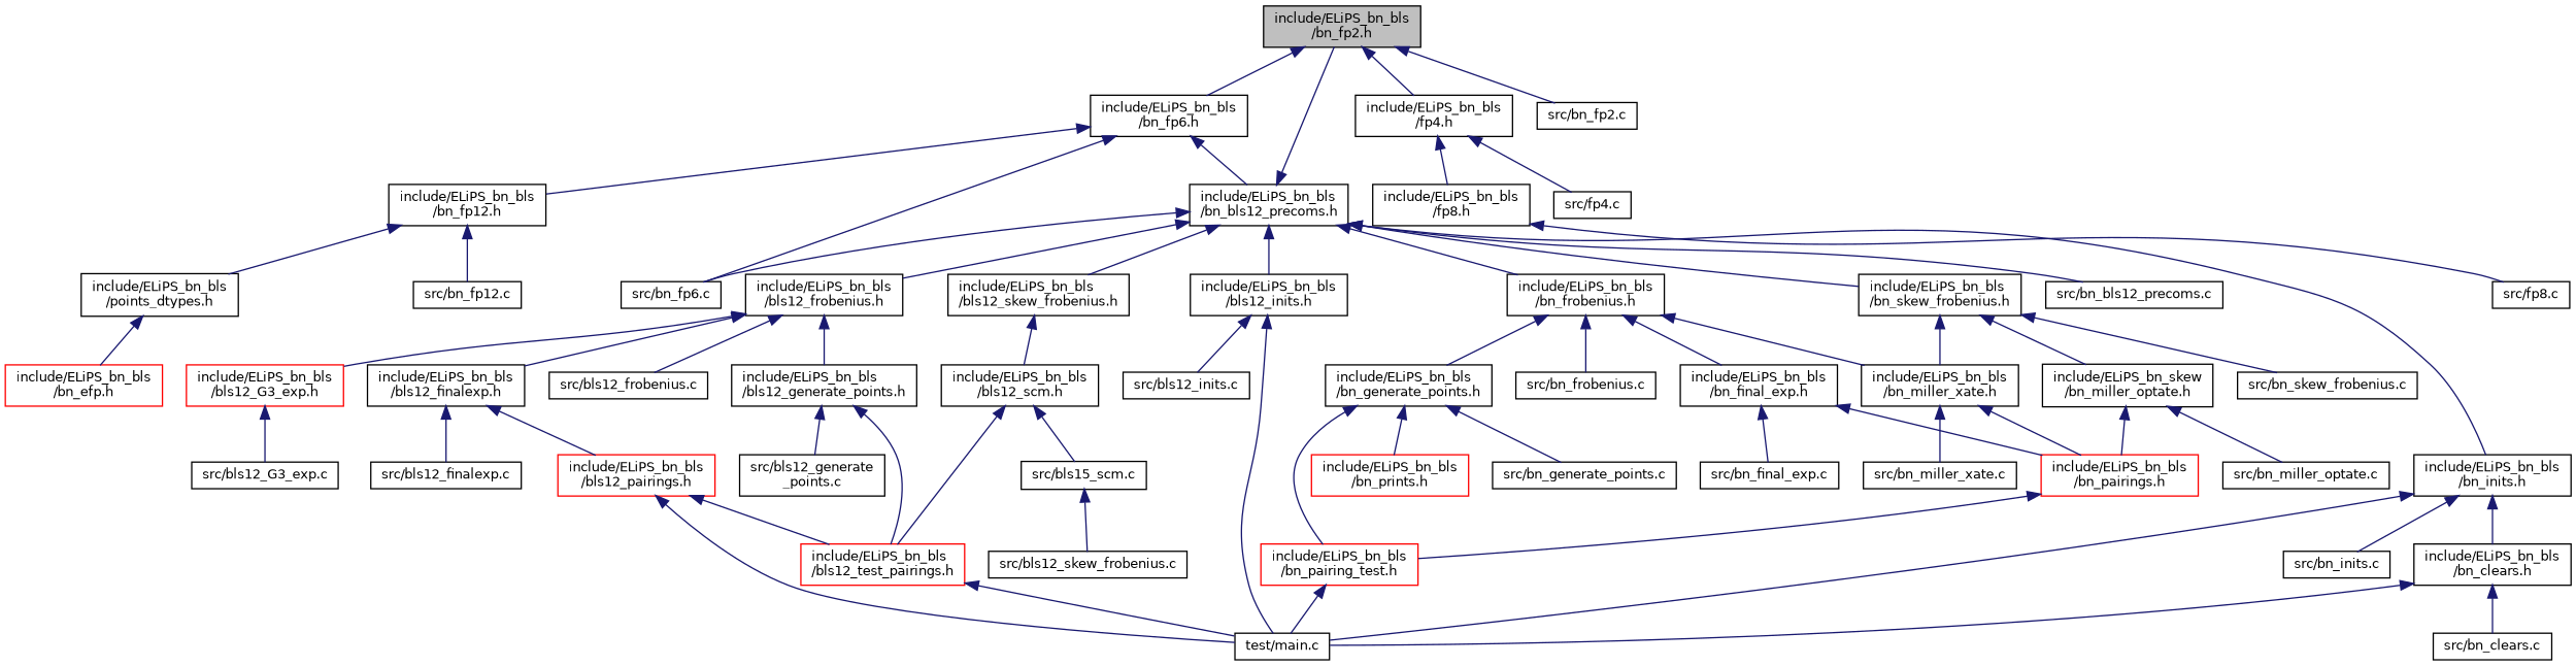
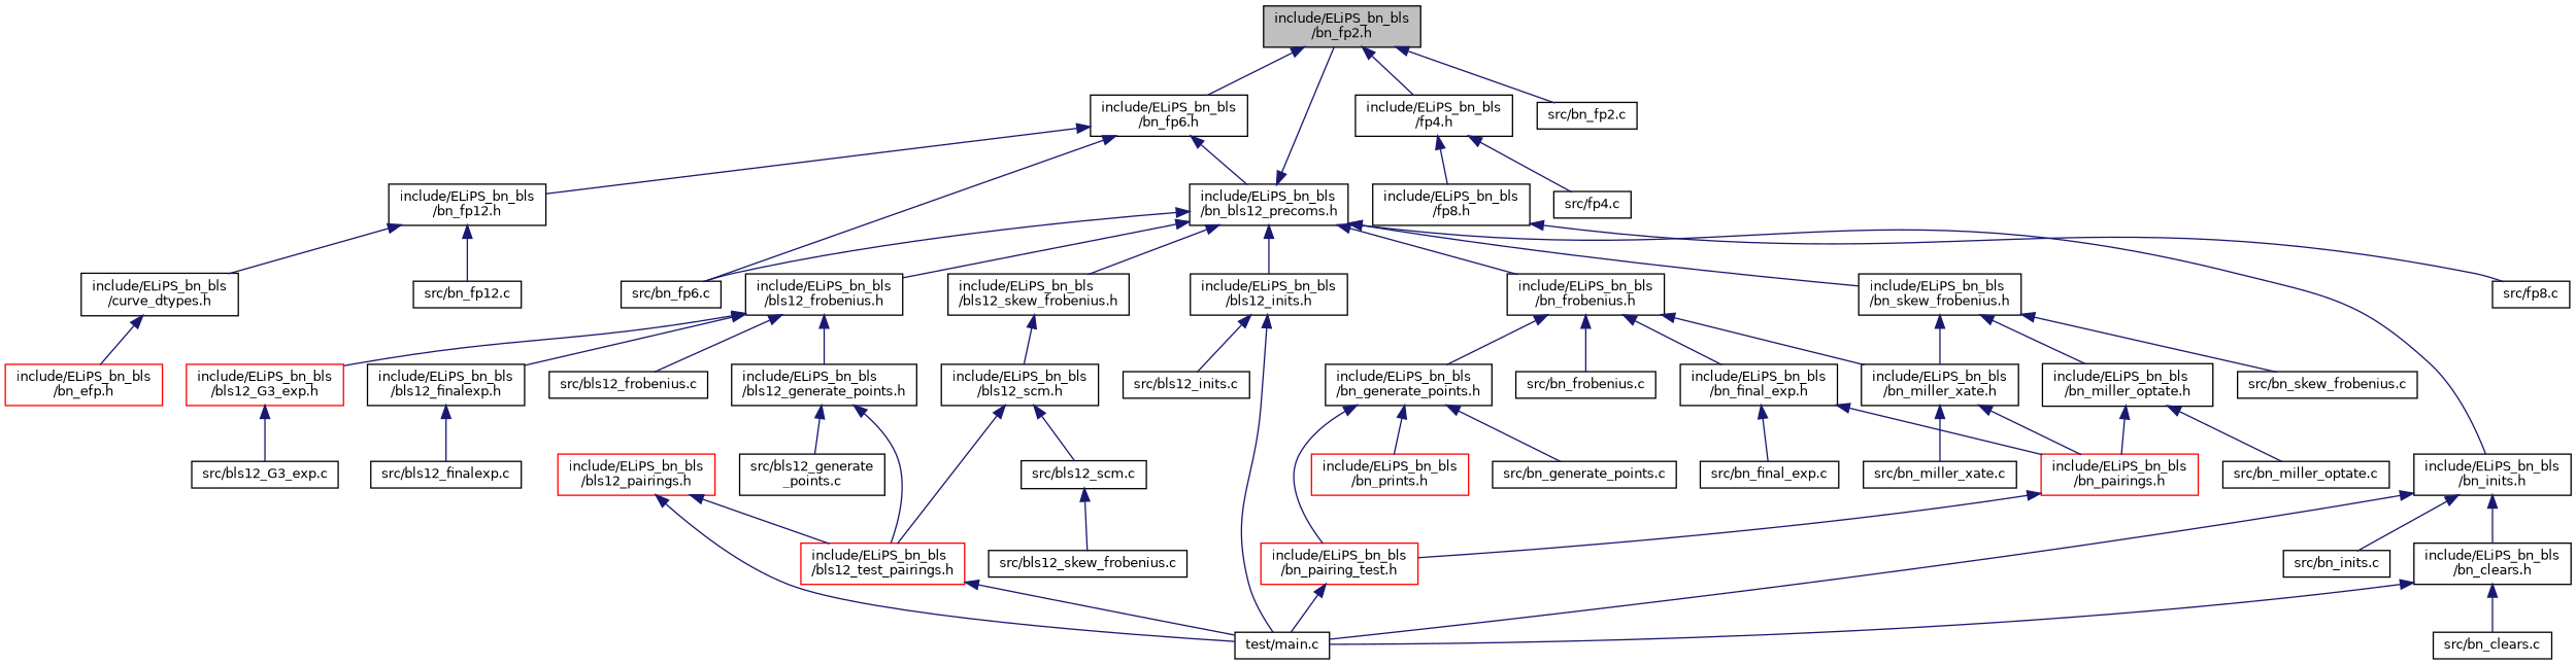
  digraph {
    node [color=black fillcolor=white fontname=Helvetica fontsize=10 shape=record style=filled]
    edge [color=midnightblue dir=back fontname=Helvetica fontsize=10 labelfontname=Helvetica labelfontsize=10 style=solid]
    n1 [fillcolor=grey75 fontcolor=black height=0.2 label="include/ELiPS_bn_bls\l/bn_fp2.h" width=0.4]
    n2 [height=0.2 label="include/ELiPS_bn_bls\l/bn_fp6.h" width=0.4]
    n3 [height=0.2 label="include/ELiPS_bn_bls\l/fp4.h" width=0.4]
    n4 [height=0.2 label="src/bn_fp2.c" width=0.4]
    n5 [height=0.2 label="include/ELiPS_bn_bls\l/bn_bls12_precoms.h" width=0.4]
    n6 [height=0.2 label="src/bn_fp6.c" width=0.4]
    n7 [height=0.2 label="include/ELiPS_bn_bls\l/bn_fp12.h" width=0.4]
    n8 [height=0.2 label="include/ELiPS_bn_bls\l/fp8.h" width=0.4]
    n9 [height=0.2 label="src/fp4.c" width=0.4]
    n10 [height=0.2 label="include/ELiPS_bn_bls\l/bls12_frobenius.h" width=0.4]
    n11 [height=0.2 label="include/ELiPS_bn_bls\l/bls12_inits.h" width=0.4]
    n12 [height=0.2 label="include/ELiPS_bn_bls\l/bls12_skew_frobenius.h" width=0.4]
    n13 [height=0.2 label="include/ELiPS_bn_bls\l/bn_frobenius.h" width=0.4]
    n14 [height=0.2 label="include/ELiPS_bn_bls\l/bn_inits.h" width=0.4]
    n15 [height=0.2 label="include/ELiPS_bn_bls\l/bn_skew_frobenius.h" width=0.4]
-   n16 [height=0.2 label="src/bn_bls12_precoms.c" width=0.4]
-   n17 [height=0.2 label="include/ELiPS_bn_bls\l/points_dtypes.h" width=0.4]
+   n17 [height=0.2 label="include/ELiPS_bn_bls\l/curve_dtypes.h" width=0.4]
    n18 [height=0.2 label="src/bn_fp12.c" width=0.4]
    n19 [height=0.2 label="include/ELiPS_bn_bls\l/bls12_finalexp.h" width=0.4]
    n20 [color=red height=0.2 label="include/ELiPS_bn_bls\l/bls12_G3_exp.h" width=0.4]
    n21 [height=0.2 label="include/ELiPS_bn_bls\l/bls12_generate_points.h" width=0.4]
    n22 [height=0.2 label="src/bls12_frobenius.c" width=0.4]
    n23 [height=0.2 label="test/main.c" width=0.4]
    n24 [height=0.2 label="src/bls12_inits.c" width=0.4]
    n25 [height=0.2 label="include/ELiPS_bn_bls\l/bls12_scm.h" width=0.4]
    n26 [height=0.2 label="include/ELiPS_bn_bls\l/bn_final_exp.h" width=0.4]
    n27 [height=0.2 label="include/ELiPS_bn_bls\l/bn_generate_points.h" width=0.4]
    n28 [height=0.2 label="include/ELiPS_bn_bls\l/bn_miller_xate.h" width=0.4]
    n29 [height=0.2 label="src/bn_frobenius.c" width=0.4]
    n30 [height=0.2 label="include/ELiPS_bn_bls\l/bn_clears.h" width=0.4]
    n31 [height=0.2 label="src/bn_inits.c" width=0.4]
-   n32 [height=0.2 label="include/ELiPS_bn_skew\l/bn_miller_optate.h" width=0.4]
+   n32 [height=0.2 label="include/ELiPS_bn_bls\l/bn_miller_optate.h" width=0.4]
    n33 [height=0.2 label="src/bn_skew_frobenius.c" width=0.4]
    n34 [color=red height=0.2 label="include/ELiPS_bn_bls\l/bls12_pairings.h" width=0.4]
    n35 [height=0.2 label="src/bls12_finalexp.c" width=0.4]
    n36 [height=0.2 label="src/bls12_G3_exp.c" width=0.4]
    n37 [color=red height=0.2 label="include/ELiPS_bn_bls\l/bls12_test_pairings.h" width=0.4]
    n38 [height=0.2 label="src/bls12_generate\l_points.c" width=0.4]
-   n39 [height=0.2 label="src/bls15_scm.c" width=0.4]
+   n39 [height=0.2 label="src/bls12_scm.c" width=0.4]
    n40 [height=0.2 label="src/bls12_skew_frobenius.c" width=0.4]
    n41 [color=red height=0.2 label="include/ELiPS_bn_bls\l/bn_pairings.h" width=0.4]
    n42 [height=0.2 label="src/bn_final_exp.c" width=0.4]
    n43 [color=red height=0.2 label="include/ELiPS_bn_bls\l/bn_pairing_test.h" width=0.4]
    n44 [color=red height=0.2 label="include/ELiPS_bn_bls\l/bn_prints.h" width=0.4]
    n45 [height=0.2 label="src/bn_generate_points.c" width=0.4]
    n46 [height=0.2 label="src/bn_miller_xate.c" width=0.4]
    n47 [height=0.2 label="src/bn_clears.c" width=0.4]
    n48 [height=0.2 label="src/bn_miller_optate.c" width=0.4]
    n49 [color=red height=0.2 label="include/ELiPS_bn_bls\l/bn_efp.h" width=0.4]
    n50 [height=0.2 label="src/fp8.c" width=0.4]
    n1 -> n2
    n1 -> n3
    n1 -> n4
    n2 -> n5
    n2 -> n6
    n2 -> n7
    n3 -> n8
    n3 -> n9
    n5 -> n1
    n5 -> n6
    n5 -> n10
    n5 -> n11
    n5 -> n12
    n5 -> n13
    n5 -> n14
    n5 -> n15
-   n5 -> n16
    n7 -> n17
    n7 -> n18
    n8 -> n50
    n10 -> n19
    n10 -> n20
    n10 -> n21
    n10 -> n22
    n11 -> n23
    n11 -> n24
    n12 -> n25
    n13 -> n26
    n13 -> n27
    n13 -> n28
    n13 -> n29
    n14 -> n23
    n14 -> n30
    n14 -> n31
    n15 -> n28
    n15 -> n32
    n15 -> n33
    n17 -> n49
-   n19 -> n34
    n19 -> n35
    n20 -> n36
    n21 -> n37
    n21 -> n38
    n25 -> n37
    n25 -> n39
    n26 -> n41
    n26 -> n42
    n27 -> n43
    n27 -> n44
    n27 -> n45
    n28 -> n41
    n28 -> n46
    n30 -> n23
    n30 -> n47
    n32 -> n41
    n32 -> n48
    n34 -> n23
    n34 -> n37
    n37 -> n23
    n39 -> n40
    n41 -> n43
    n43 -> n23
  }
